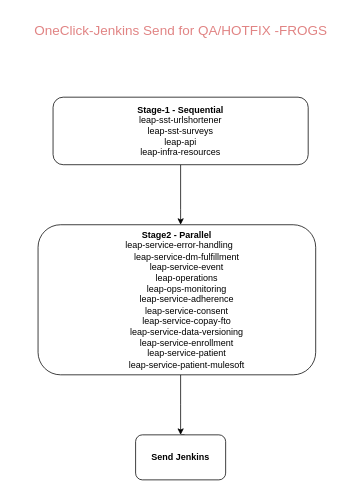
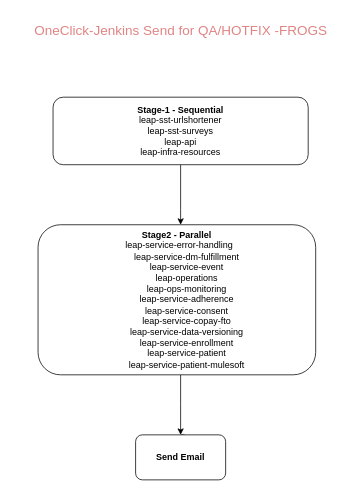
  <mxCell id="0" />
  <mxCell id="1" parent="0" />
  <mxCell id="2" value="" style="edgeStyle=orthogonalEdgeStyle;rounded=0;orthogonalLoop=1;jettySize=auto;html=1;" edge="1" parent="1" source="3" target="5"><mxGeometry relative="1" as="geometry"><Array as="points"><mxPoint x="240" y="279" /><mxPoint x="240" y="279" /></Array></mxGeometry></mxCell>
  <mxCell id="3" value="&lt;b&gt;Stage-1 - Sequential&lt;/b&gt;&lt;div&gt;leap-sst-urlshortener&lt;/div&gt;&lt;div&gt;leap-sst-surveys&lt;/div&gt;&lt;div&gt;leap-api&lt;/div&gt;&lt;div&gt;leap-infra-resources&lt;/div&gt;" style="rounded=1;whiteSpace=wrap;html=1;" vertex="1" parent="1"><mxGeometry x="70" y="129" width="340" height="90" as="geometry" /></mxCell>
  <mxCell id="4" value="" style="edgeStyle=orthogonalEdgeStyle;rounded=0;orthogonalLoop=1;jettySize=auto;html=1;" edge="1" parent="1" source="5" target="7"><mxGeometry relative="1" as="geometry"><Array as="points"><mxPoint x="240" y="539" /><mxPoint x="240" y="539" /></Array></mxGeometry></mxCell>
  <mxCell id="5" value="&lt;b&gt;Stage2 - Parallel&lt;/b&gt;&lt;div&gt;&lt;div&gt;&amp;nbsp; leap-service-error-handling&lt;/div&gt;&lt;div&gt;&amp;nbsp; &amp;nbsp; &amp;nbsp; &amp;nbsp; leap-service-dm-fulfillment&lt;/div&gt;&lt;div&gt;&amp;nbsp; &amp;nbsp; &amp;nbsp; &amp;nbsp; leap-service-event&lt;/div&gt;&lt;div&gt;&amp;nbsp; &amp;nbsp; &amp;nbsp; &amp;nbsp; leap-operations&lt;/div&gt;&lt;div&gt;&amp;nbsp; &amp;nbsp; &amp;nbsp; &amp;nbsp; leap-ops-monitoring&lt;/div&gt;&lt;div&gt;&amp;nbsp; &amp;nbsp; &amp;nbsp; &amp;nbsp; leap-service-adherence&lt;/div&gt;&lt;div&gt;&amp;nbsp; &amp;nbsp; &amp;nbsp; &amp;nbsp; leap-service-consent&lt;/div&gt;&lt;div&gt;&amp;nbsp; &amp;nbsp; &amp;nbsp; &amp;nbsp; leap-service-copay-fto&lt;/div&gt;&lt;div&gt;&amp;nbsp; &amp;nbsp; &amp;nbsp; &amp;nbsp; leap-service-data-versioning&lt;/div&gt;&lt;div&gt;&amp;nbsp; &amp;nbsp; &amp;nbsp; &amp;nbsp; leap-service-enrollment&lt;/div&gt;&lt;div&gt;&amp;nbsp; &amp;nbsp; &amp;nbsp; &amp;nbsp; leap-service-patient&lt;/div&gt;&lt;div&gt;&amp;nbsp; &amp;nbsp; &amp;nbsp; &amp;nbsp; leap-service-patient-mulesoft&lt;/div&gt;&lt;/div&gt;" style="rounded=1;whiteSpace=wrap;html=1;" vertex="1" parent="1"><mxGeometry x="50" y="299" width="370" height="200" as="geometry" /></mxCell>
  <mxCell id="6" style="edgeStyle=orthogonalEdgeStyle;rounded=0;orthogonalLoop=1;jettySize=auto;html=1;exitX=0.5;exitY=0;exitDx=0;exitDy=0;" edge="1" parent="1" source="7"><mxGeometry relative="1" as="geometry"><mxPoint x="245" y="599" as="targetPoint" /></mxGeometry></mxCell>
- <mxCell id="7" value="&lt;b&gt;Send Jenkins&lt;/b&gt;" style="whiteSpace=wrap;html=1;rounded=1;" vertex="1" parent="1"><mxGeometry x="180" y="579" width="120" height="60" as="geometry" /></mxCell>
+ <mxCell id="7" value="&lt;b&gt;Send Email&lt;/b&gt;" style="whiteSpace=wrap;html=1;rounded=1;" vertex="1" parent="1"><mxGeometry x="180" y="579" width="120" height="60" as="geometry" /></mxCell>
  <mxCell id="8" value="OneClick-Jenkins Send for QA/HOTFIX -FROGS" style="text;html=1;align=center;verticalAlign=middle;resizable=0;points=[];autosize=1;strokeColor=none;fillColor=none;fontSize=18;fontColor=#e18484;labelBorderColor=none;labelBackgroundColor=none;" vertex="1" parent="1"><mxGeometry x="20" y="20" width="440" height="40" as="geometry" /></mxCell>
